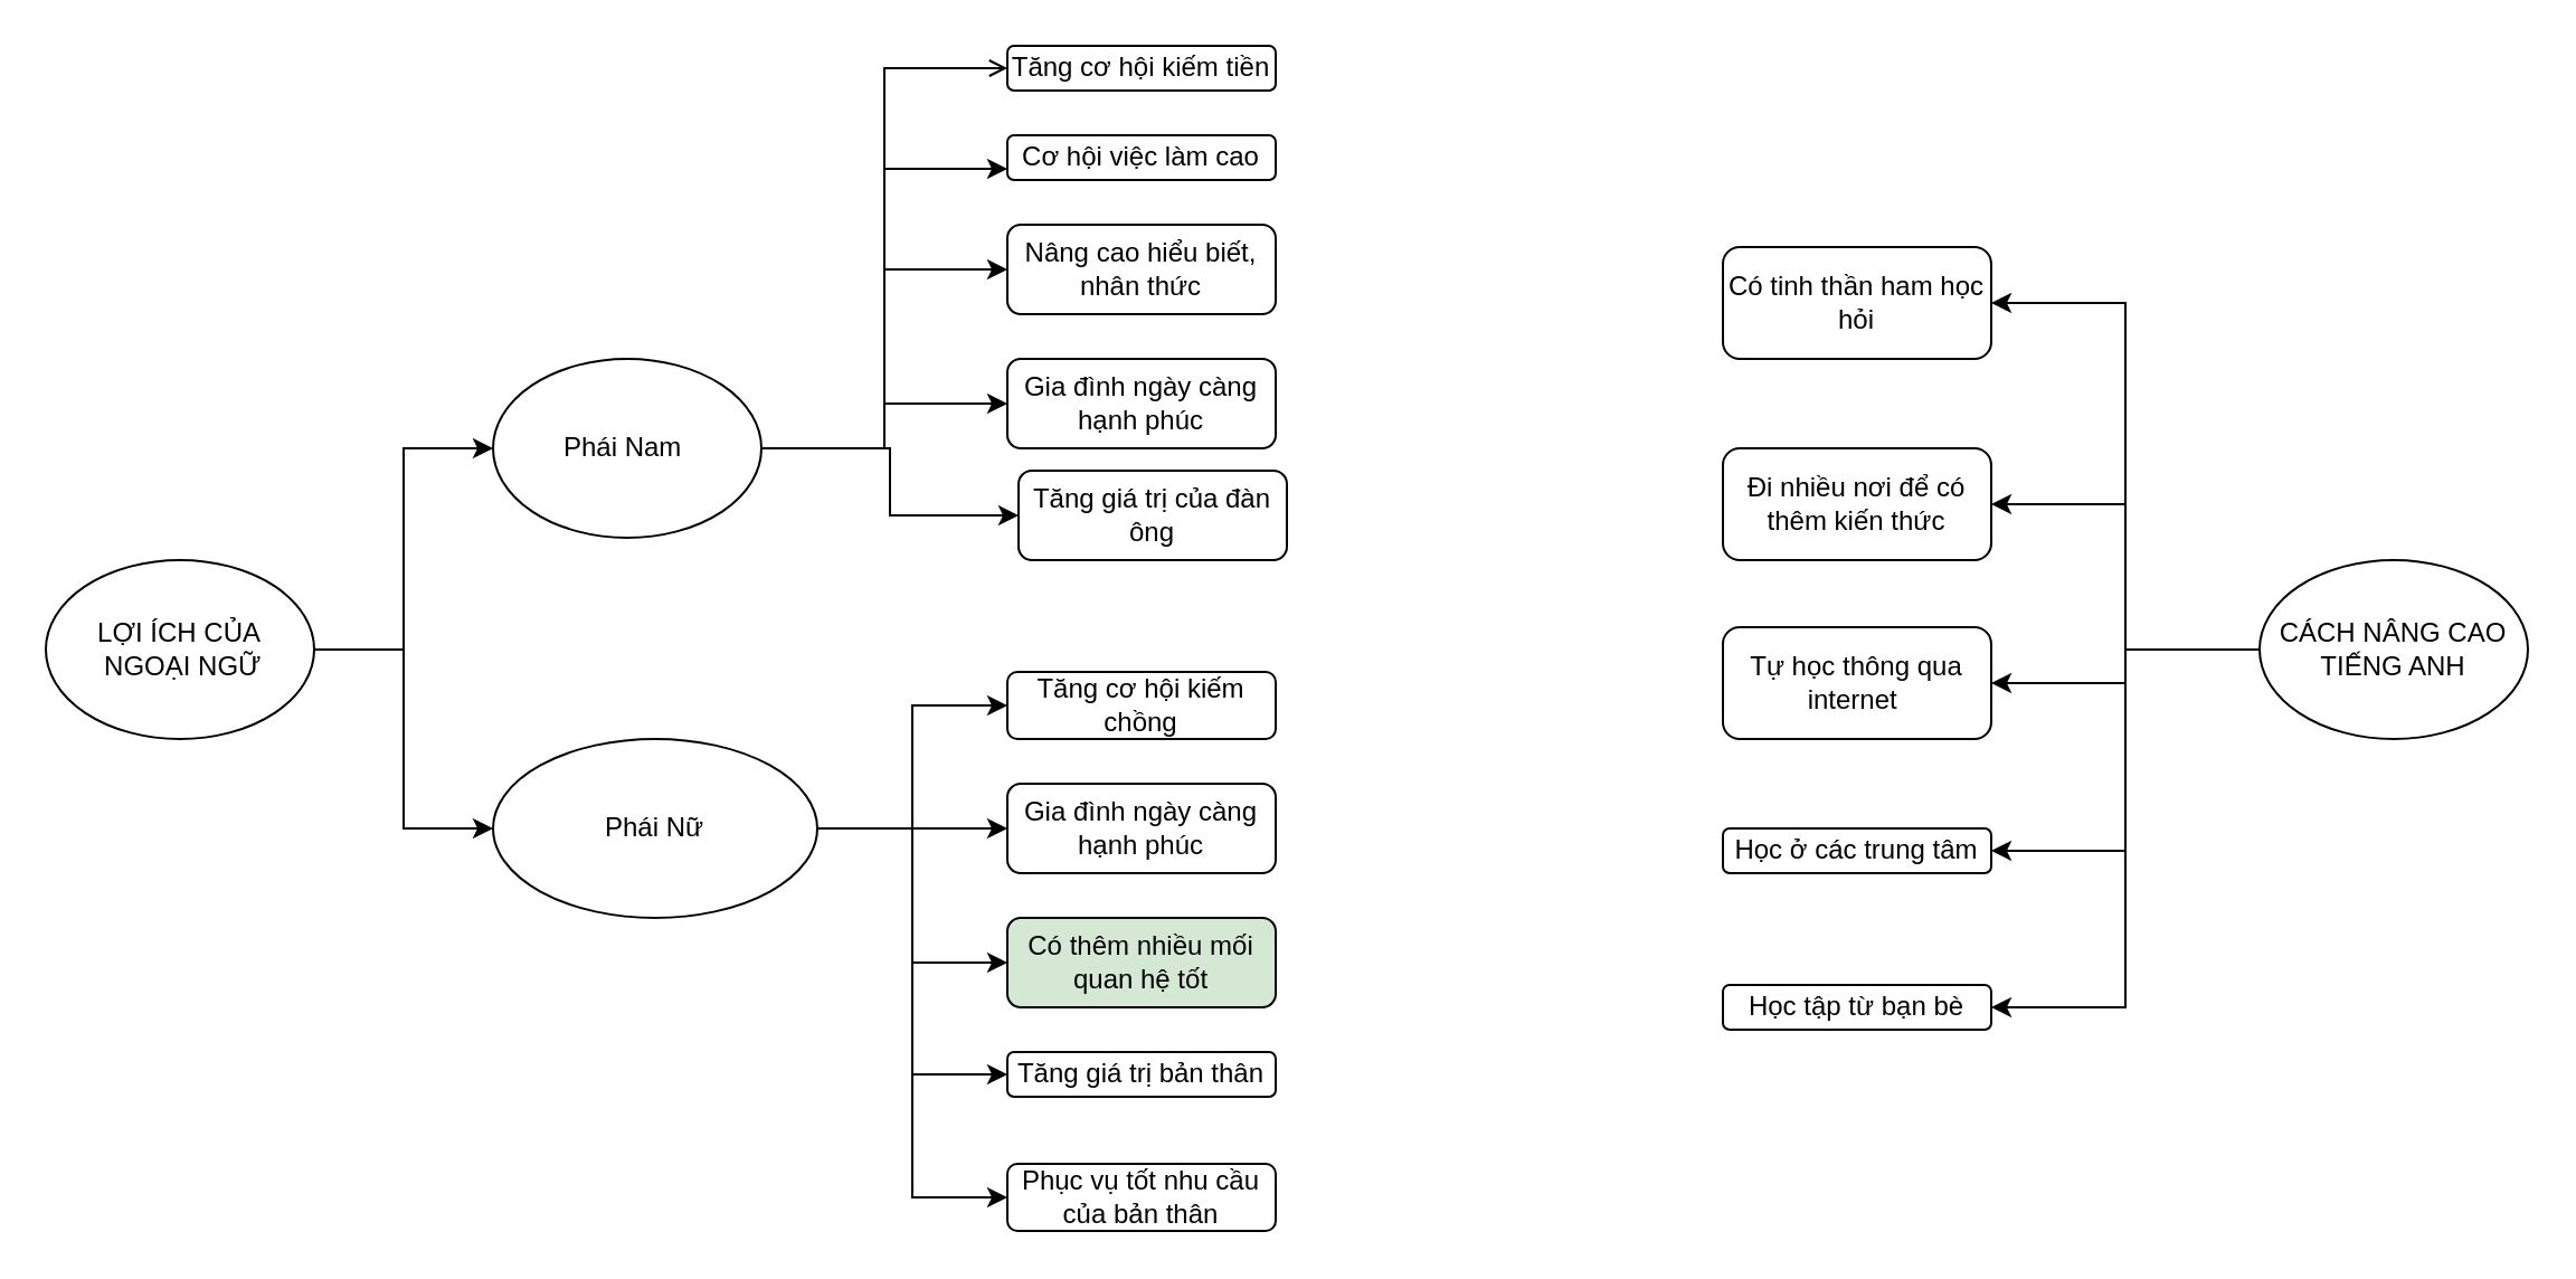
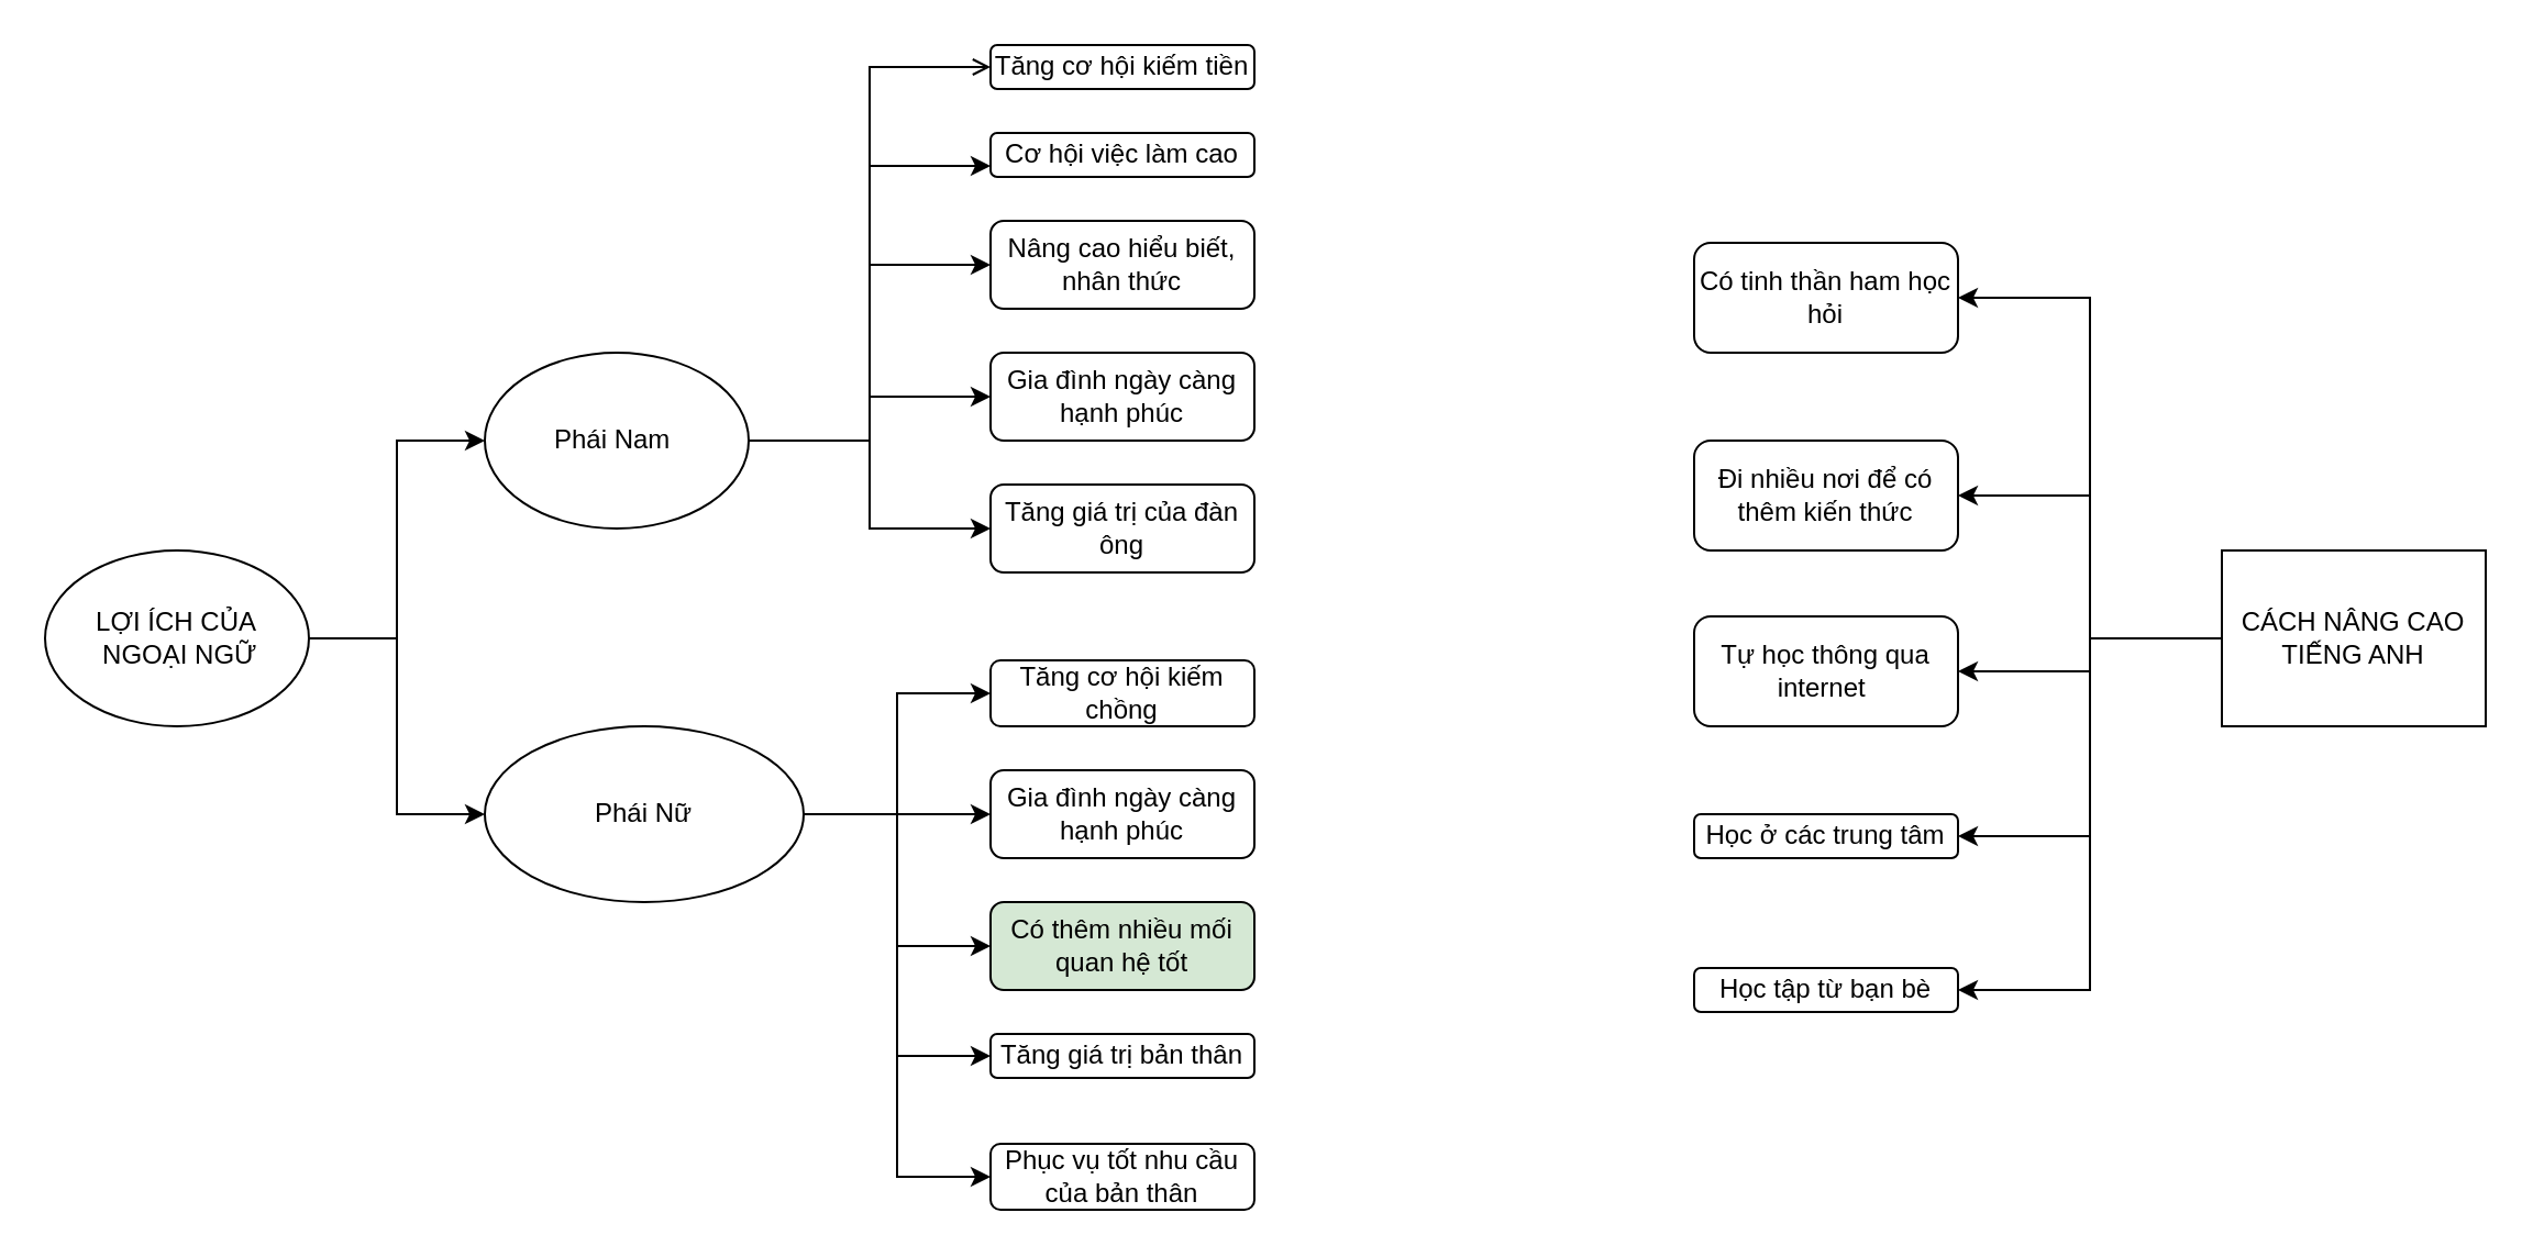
  <mxCell id="0" />
  <mxCell id="1" parent="0" />
  <mxCell id="2" style="edgeStyle=orthogonalEdgeStyle;rounded=0;orthogonalLoop=1;jettySize=auto;html=1;entryX=0;entryY=0.5;entryDx=0;entryDy=0;" edge="1" parent="1" source="4" target="10"><mxGeometry relative="1" as="geometry" /></mxCell>
  <mxCell id="3" style="edgeStyle=orthogonalEdgeStyle;rounded=0;orthogonalLoop=1;jettySize=auto;html=1;" edge="1" parent="1" source="4" target="16"><mxGeometry relative="1" as="geometry" /></mxCell>
  <mxCell id="4" value="LỢI ÍCH CỦA&lt;br&gt;&amp;nbsp;NGOẠI NGỮ" style="ellipse;whiteSpace=wrap;html=1;" vertex="1" parent="1"><mxGeometry x="20" y="250" width="120" height="80" as="geometry" /></mxCell>
  <mxCell id="5" style="edgeStyle=orthogonalEdgeStyle;rounded=0;orthogonalLoop=1;jettySize=auto;html=1;entryX=0;entryY=0.5;entryDx=0;entryDy=0;endArrow=open;" edge="1" parent="1" source="10" target="17"><mxGeometry relative="1" as="geometry" /></mxCell>
  <mxCell id="6" style="edgeStyle=orthogonalEdgeStyle;rounded=0;orthogonalLoop=1;jettySize=auto;html=1;entryX=0;entryY=0.75;entryDx=0;entryDy=0;" edge="1" parent="1" source="10" target="18"><mxGeometry relative="1" as="geometry" /></mxCell>
  <mxCell id="7" style="edgeStyle=orthogonalEdgeStyle;rounded=0;orthogonalLoop=1;jettySize=auto;html=1;entryX=0;entryY=0.5;entryDx=0;entryDy=0;" edge="1" parent="1" source="10" target="19"><mxGeometry relative="1" as="geometry" /></mxCell>
  <mxCell id="8" style="edgeStyle=orthogonalEdgeStyle;rounded=0;orthogonalLoop=1;jettySize=auto;html=1;" edge="1" parent="1" source="10" target="20"><mxGeometry relative="1" as="geometry" /></mxCell>
  <mxCell id="9" style="edgeStyle=orthogonalEdgeStyle;rounded=0;orthogonalLoop=1;jettySize=auto;html=1;entryX=0;entryY=0.5;entryDx=0;entryDy=0;" edge="1" parent="1" source="10" target="21"><mxGeometry relative="1" as="geometry" /></mxCell>
  <mxCell id="10" value="Phái Nam&amp;nbsp;" style="ellipse;whiteSpace=wrap;html=1;" vertex="1" parent="1"><mxGeometry x="220" y="160" width="120" height="80" as="geometry" /></mxCell>
  <mxCell id="11" style="edgeStyle=orthogonalEdgeStyle;rounded=0;orthogonalLoop=1;jettySize=auto;html=1;entryX=0;entryY=0.5;entryDx=0;entryDy=0;" edge="1" parent="1" source="16" target="22"><mxGeometry relative="1" as="geometry" /></mxCell>
  <mxCell id="12" style="edgeStyle=orthogonalEdgeStyle;rounded=0;orthogonalLoop=1;jettySize=auto;html=1;entryX=0;entryY=0.5;entryDx=0;entryDy=0;" edge="1" parent="1" source="16" target="23"><mxGeometry relative="1" as="geometry" /></mxCell>
  <mxCell id="13" style="edgeStyle=orthogonalEdgeStyle;rounded=0;orthogonalLoop=1;jettySize=auto;html=1;entryX=0;entryY=0.5;entryDx=0;entryDy=0;" edge="1" parent="1" source="16" target="24"><mxGeometry relative="1" as="geometry" /></mxCell>
  <mxCell id="14" style="edgeStyle=orthogonalEdgeStyle;rounded=0;orthogonalLoop=1;jettySize=auto;html=1;entryX=0;entryY=0.5;entryDx=0;entryDy=0;" edge="1" parent="1" source="16" target="25"><mxGeometry relative="1" as="geometry" /></mxCell>
  <mxCell id="15" style="edgeStyle=orthogonalEdgeStyle;rounded=0;orthogonalLoop=1;jettySize=auto;html=1;entryX=0;entryY=0.5;entryDx=0;entryDy=0;" edge="1" parent="1" source="16" target="26"><mxGeometry relative="1" as="geometry" /></mxCell>
  <mxCell id="16" value="Phái Nữ&lt;br&gt;" style="ellipse;whiteSpace=wrap;html=1;" vertex="1" parent="1"><mxGeometry x="220" y="330" width="145" height="80" as="geometry" /></mxCell>
  <mxCell id="17" value="Tăng cơ hội kiếm tiền" style="rounded=1;whiteSpace=wrap;html=1;" vertex="1" parent="1"><mxGeometry x="450" y="20" width="120" height="20" as="geometry" /></mxCell>
  <mxCell id="18" value="Cơ hội việc làm cao" style="rounded=1;whiteSpace=wrap;html=1;" vertex="1" parent="1"><mxGeometry x="450" y="60" width="120" height="20" as="geometry" /></mxCell>
  <mxCell id="19" value="Nâng cao hiểu biết, nhân thức" style="rounded=1;whiteSpace=wrap;html=1;" vertex="1" parent="1"><mxGeometry x="450" y="100" width="120" height="40" as="geometry" /></mxCell>
  <mxCell id="20" value="Gia đình ngày càng hạnh phúc" style="rounded=1;whiteSpace=wrap;html=1;" vertex="1" parent="1"><mxGeometry x="450" y="160" width="120" height="40" as="geometry" /></mxCell>
- <mxCell id="21" value="Tăng giá trị của đàn ông" style="rounded=1;whiteSpace=wrap;html=1;" vertex="1" parent="1"><mxGeometry x="455" y="210" width="120" height="40" as="geometry" /></mxCell>
+ <mxCell id="21" value="Tăng giá trị của đàn ông" style="rounded=1;whiteSpace=wrap;html=1;" vertex="1" parent="1"><mxGeometry x="450" y="220" width="120" height="40" as="geometry" /></mxCell>
  <mxCell id="22" value="Tăng cơ hội kiếm chồng" style="rounded=1;whiteSpace=wrap;html=1;" vertex="1" parent="1"><mxGeometry x="450" y="300" width="120" height="30" as="geometry" /></mxCell>
  <mxCell id="23" value="Gia đình ngày càng hạnh phúc" style="rounded=1;whiteSpace=wrap;html=1;" vertex="1" parent="1"><mxGeometry x="450" y="350" width="120" height="40" as="geometry" /></mxCell>
  <mxCell id="24" value="Có thêm nhiều mối quan hệ tốt" style="rounded=1;whiteSpace=wrap;html=1;fillColor=#d5e8d4;" vertex="1" parent="1"><mxGeometry x="450" y="410" width="120" height="40" as="geometry" /></mxCell>
  <mxCell id="25" value="Tăng giá trị bản thân" style="rounded=1;whiteSpace=wrap;html=1;" vertex="1" parent="1"><mxGeometry x="450" y="470" width="120" height="20" as="geometry" /></mxCell>
  <mxCell id="26" value="Phục vụ tốt nhu cầu của bản thân" style="rounded=1;whiteSpace=wrap;html=1;" vertex="1" parent="1"><mxGeometry x="450" y="520" width="120" height="30" as="geometry" /></mxCell>
  <mxCell id="27" style="edgeStyle=orthogonalEdgeStyle;rounded=0;orthogonalLoop=1;jettySize=auto;html=1;entryX=1;entryY=0.5;entryDx=0;entryDy=0;" edge="1" parent="1" source="32" target="33"><mxGeometry relative="1" as="geometry" /></mxCell>
  <mxCell id="28" style="edgeStyle=orthogonalEdgeStyle;rounded=0;orthogonalLoop=1;jettySize=auto;html=1;entryX=1;entryY=0.5;entryDx=0;entryDy=0;" edge="1" parent="1" source="32" target="34"><mxGeometry relative="1" as="geometry" /></mxCell>
  <mxCell id="29" style="edgeStyle=orthogonalEdgeStyle;rounded=0;orthogonalLoop=1;jettySize=auto;html=1;entryX=1;entryY=0.5;entryDx=0;entryDy=0;" edge="1" parent="1" source="32" target="35"><mxGeometry relative="1" as="geometry" /></mxCell>
  <mxCell id="30" style="edgeStyle=orthogonalEdgeStyle;rounded=0;orthogonalLoop=1;jettySize=auto;html=1;entryX=1;entryY=0.5;entryDx=0;entryDy=0;" edge="1" parent="1" source="32" target="36"><mxGeometry relative="1" as="geometry" /></mxCell>
  <mxCell id="31" style="edgeStyle=orthogonalEdgeStyle;rounded=0;orthogonalLoop=1;jettySize=auto;html=1;entryX=1;entryY=0.5;entryDx=0;entryDy=0;" edge="1" parent="1" source="32" target="37"><mxGeometry relative="1" as="geometry" /></mxCell>
- <mxCell id="32" value="CÁCH NÂNG CAO TIẾNG ANH&lt;br&gt;" style="ellipse;whiteSpace=wrap;html=1;" vertex="1" parent="1"><mxGeometry x="1010" y="250" width="120" height="80" as="geometry" /></mxCell>
+ <mxCell id="32" value="CÁCH NÂNG CAO TIẾNG ANH&lt;br&gt;" style="whiteSpace=wrap;html=1;rounded=0;" vertex="1" parent="1"><mxGeometry x="1010" y="250" width="120" height="80" as="geometry" /></mxCell>
  <mxCell id="33" value="Có tinh thần ham học hỏi" style="rounded=1;whiteSpace=wrap;html=1;" vertex="1" parent="1"><mxGeometry x="770" y="110" width="120" height="50" as="geometry" /></mxCell>
  <mxCell id="34" value="Đi nhiều nơi để có thêm kiến thức" style="rounded=1;whiteSpace=wrap;html=1;" vertex="1" parent="1"><mxGeometry x="770" y="200" width="120" height="50" as="geometry" /></mxCell>
  <mxCell id="35" value="Tự học thông qua internet&amp;nbsp;" style="rounded=1;whiteSpace=wrap;html=1;" vertex="1" parent="1"><mxGeometry x="770" y="280" width="120" height="50" as="geometry" /></mxCell>
  <mxCell id="36" value="Học ở các trung tâm" style="rounded=1;whiteSpace=wrap;html=1;" vertex="1" parent="1"><mxGeometry x="770" y="370" width="120" height="20" as="geometry" /></mxCell>
  <mxCell id="37" value="Học tập từ bạn bè" style="rounded=1;whiteSpace=wrap;html=1;" vertex="1" parent="1"><mxGeometry x="770" y="440" width="120" height="20" as="geometry" /></mxCell>
